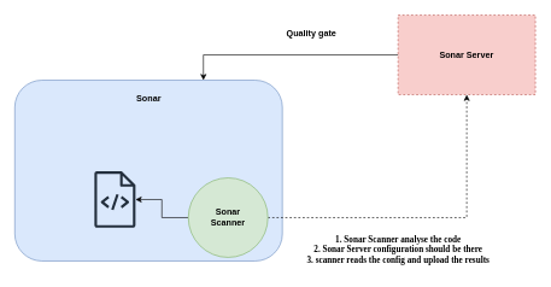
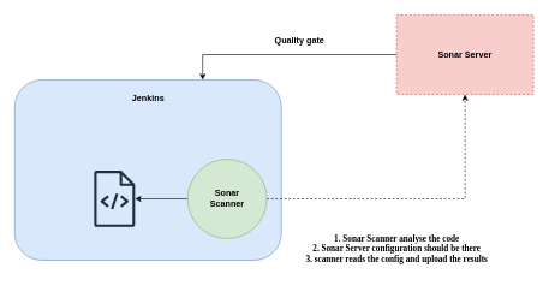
  <mxCell id="0" />
  <mxCell id="1" parent="0" />
  <mxCell id="2" value="" style="rounded=1;whiteSpace=wrap;html=1;fillColor=#dae8fc;strokeColor=#6c8ebf;" vertex="1" parent="1"><mxGeometry y="110" width="370" height="250" as="geometry" x="20" /></mxCell>
- <mxCell id="3" value="&lt;b&gt;Sonar&lt;/b&gt;" style="text;html=1;align=center;verticalAlign=middle;resizable=0;points=[];autosize=1;strokeColor=none;fillColor=none;" vertex="1" parent="1"><mxGeometry x="170" y="120" width="70" height="30" as="geometry" /></mxCell>
+ <mxCell id="3" value="&lt;b&gt;Jenkins&lt;/b&gt;" style="text;html=1;align=center;verticalAlign=middle;resizable=0;points=[];autosize=1;strokeColor=none;fillColor=none;" vertex="1" parent="1"><mxGeometry x="170" y="120" width="70" height="30" as="geometry" /></mxCell>
  <mxCell id="4" style="edgeStyle=orthogonalEdgeStyle;rounded=0;orthogonalLoop=1;jettySize=auto;html=1;entryX=0.5;entryY=1;entryDx=0;entryDy=0;dashed=1;" edge="1" parent="1" source="6" target="7"><mxGeometry relative="1" as="geometry" /></mxCell>
  <mxCell id="5" style="edgeStyle=orthogonalEdgeStyle;rounded=0;orthogonalLoop=1;jettySize=auto;html=1;" edge="1" parent="1" source="6" target="10"><mxGeometry relative="1" as="geometry" /></mxCell>
- <mxCell id="6" value="&lt;b&gt;Sonar&lt;br&gt;Scanner&lt;/b&gt;" style="ellipse;whiteSpace=wrap;html=1;aspect=fixed;fillColor=#d5e8d4;strokeColor=#82b366;" vertex="1" parent="1"><mxGeometry x="260" y="245" width="110" height="110" as="geometry" /></mxCell>
+ <mxCell id="6" value="&lt;b&gt;Sonar&lt;br&gt;Scanner&lt;/b&gt;" style="ellipse;whiteSpace=wrap;html=1;aspect=fixed;fillColor=#d5e8d4;strokeColor=#82b366;" vertex="1" parent="1"><mxGeometry x="260" y="220" width="110" height="110" as="geometry" /></mxCell>
  <mxCell id="7" value="&lt;b&gt;Sonar Server&lt;/b&gt;" style="rounded=0;whiteSpace=wrap;html=1;fillColor=#f8cecc;strokeColor=#b85450;dashed=1;" vertex="1" parent="1"><mxGeometry x="550" y="20" width="190" height="110" as="geometry" /></mxCell>
  <mxCell id="8" style="edgeStyle=orthogonalEdgeStyle;rounded=0;orthogonalLoop=1;jettySize=auto;html=1;entryX=0.705;entryY=0;entryDx=0;entryDy=0;entryPerimeter=0;" edge="1" parent="1" source="7" target="2"><mxGeometry relative="1" as="geometry" /></mxCell>
  <mxCell id="9" value="&lt;b&gt;&lt;font face=&quot;Comic Sans MS&quot;&gt;1. Sonar Scanner analyse the code&lt;/font&gt;&lt;/b&gt;&lt;div&gt;&lt;b&gt;&lt;font face=&quot;Comic Sans MS&quot;&gt;2. Sonar Server configuration should be there&lt;/font&gt;&lt;/b&gt;&lt;/div&gt;&lt;div&gt;&lt;b&gt;&lt;font face=&quot;Comic Sans MS&quot;&gt;3. scanner reads the config and upload the results&lt;/font&gt;&lt;/b&gt;&lt;/div&gt;" style="text;html=1;align=center;verticalAlign=middle;resizable=0;points=[];autosize=1;strokeColor=none;fillColor=none;" vertex="1" parent="1"><mxGeometry x="390" y="314" width="320" height="60" as="geometry" /></mxCell>
  <mxCell id="10" value="" style="sketch=0;outlineConnect=0;fontColor=#232F3E;gradientColor=none;fillColor=#232F3D;strokeColor=none;dashed=0;verticalLabelPosition=bottom;verticalAlign=top;align=center;html=1;fontSize=12;fontStyle=0;aspect=fixed;pointerEvents=1;shape=mxgraph.aws4.source_code;" vertex="1" parent="1"><mxGeometry x="130" y="236" width="57" height="78" as="geometry" /></mxCell>
- <mxCell id="11" value="&lt;b&gt;Quality gate&lt;/b&gt;" style="text;html=1;align=center;verticalAlign=middle;resizable=0;points=[];autosize=1;strokeColor=none;fillColor=none;" vertex="1" parent="1"><mxGeometry x="385" y="30" width="90" height="30" as="geometry" /></mxCell>
+ <mxCell id="11" value="&lt;b&gt;Quality gate&lt;/b&gt;" style="text;html=1;align=center;verticalAlign=middle;resizable=0;points=[];autosize=1;strokeColor=none;fillColor=none;" vertex="1" parent="1"><mxGeometry x="370" y="40" width="90" height="30" as="geometry" /></mxCell>
